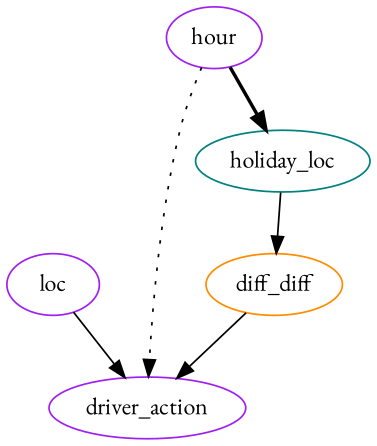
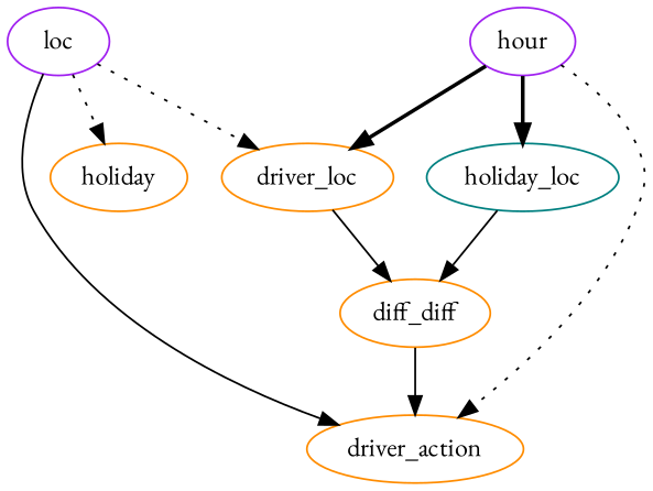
  strict digraph {
    fontname="EB Garamond"
    node [color=darkorange fontname="EB Garamond"]
    edge [fontname="EB Garamond" origin=unknown style=solid]
    n1 [color=purple label=loc]
-   driver_action [color=purple]
+   driver_action
+   holiday
+   driver_loc
    n5 [label=diff_diff]
    hour [color=purple]
    n7 [color=teal label=holiday_loc]
    n1 -> driver_action
+   n1 -> holiday [style=dotted]
+   n1 -> driver_loc [origin=learned style=dotted weight=0.7052004219125685]
+   driver_loc -> n5
    n5 -> driver_action
    hour -> driver_action [style=dotted]
+   hour -> driver_loc [origin=learned style=bold weight=1.615863572090129]
    hour -> n7 [origin=learned style=bold weight=1.1891350238511398]
    n7 -> n5
  }
